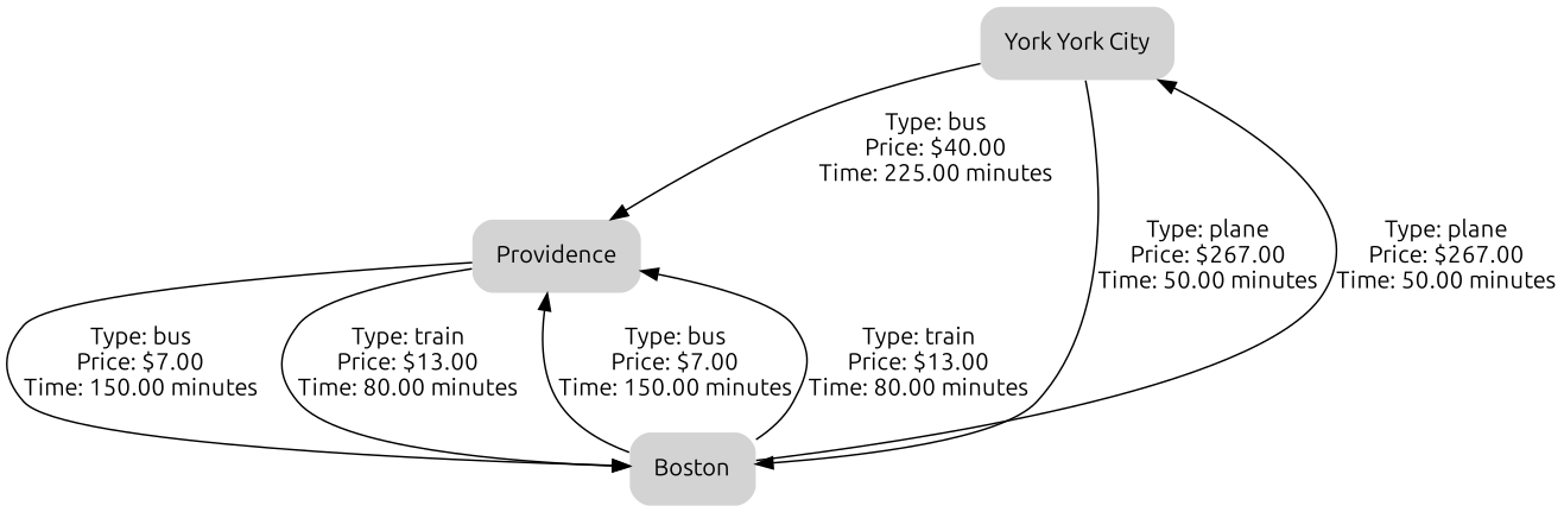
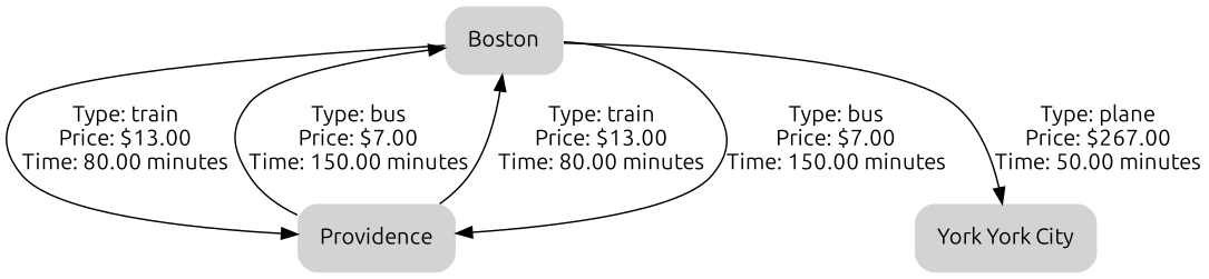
  digraph {
    fontname=Ubuntu
    node [fontname=Ubuntu margin=0.2 shape=plaintext style="filled, rounded"]
    edge [fontname=Ubuntu labeldistance=5]
    n1 [label="York York City"]
    Providence
    Boston
-   n1 -> Providence [label="Type: bus\nPrice: $40.00\nTime: 225.00 minutes\n"]
-   n1 -> Boston [label="Type: plane\nPrice: $267.00\nTime: 50.00 minutes\n"]
    Providence -> Boston [label="Type: bus\nPrice: $7.00\nTime: 150.00 minutes\n"]
    Providence -> Boston [label="Type: train\nPrice: $13.00\nTime: 80.00 minutes\n"]
    Boston -> n1 [label="Type: plane\nPrice: $267.00\nTime: 50.00 minutes\n"]
    Boston -> Providence [label="Type: bus\nPrice: $7.00\nTime: 150.00 minutes\n"]
    Boston -> Providence [label="Type: train\nPrice: $13.00\nTime: 80.00 minutes\n"]
  }
